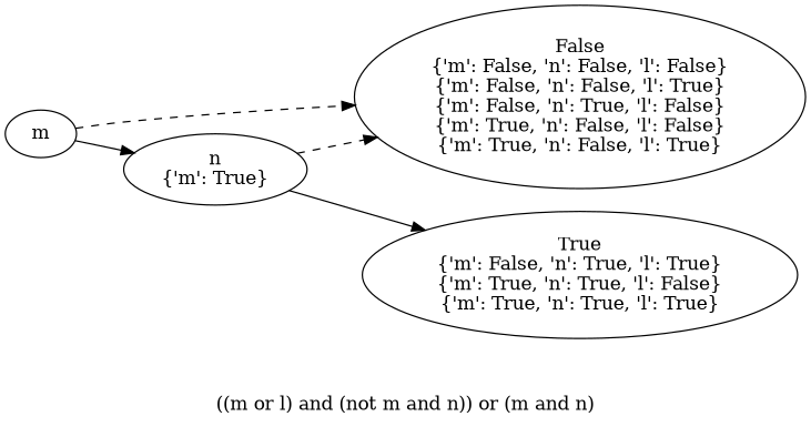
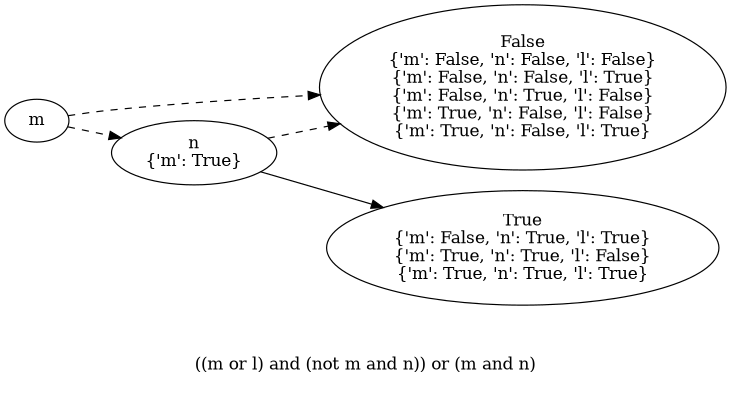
  digraph {
    label="((m or l) and (not m and n)) or (m and n)\n\n"
    rankdir=LR
    edge [fontcolor=gray]
    n1 [label=m]
    n2 [label="False\n{'m': False, 'n': False, 'l': False}\n{'m': False, 'n': False, 'l': True}\n{'m': False, 'n': True, 'l': False}\n{'m': True, 'n': False, 'l': False}\n{'m': True, 'n': False, 'l': True}"]
    n3 [label="n\n{'m': True}"]
    n4 [label="True\n{'m': False, 'n': True, 'l': True}\n{'m': True, 'n': True, 'l': False}\n{'m': True, 'n': True, 'l': True}"]
    n1 -> n2 [style=dashed]
-   n1 -> n3
+   n1 -> n3 [style=dashed]
    n3 -> n2 [style=dashed]
    n3 -> n4
  }
